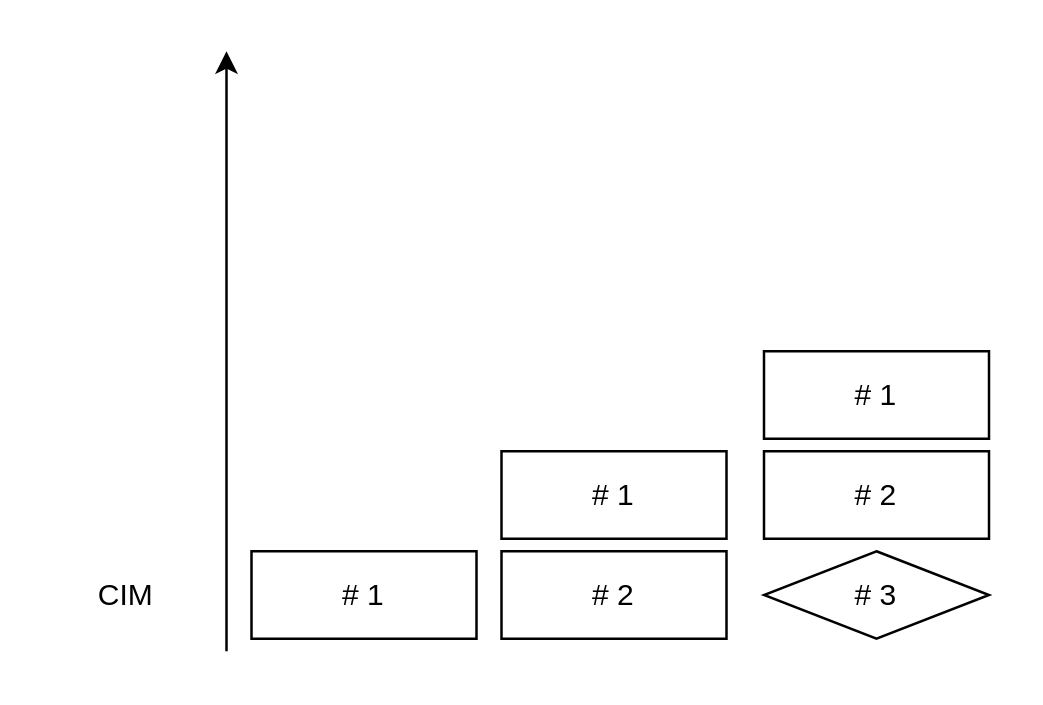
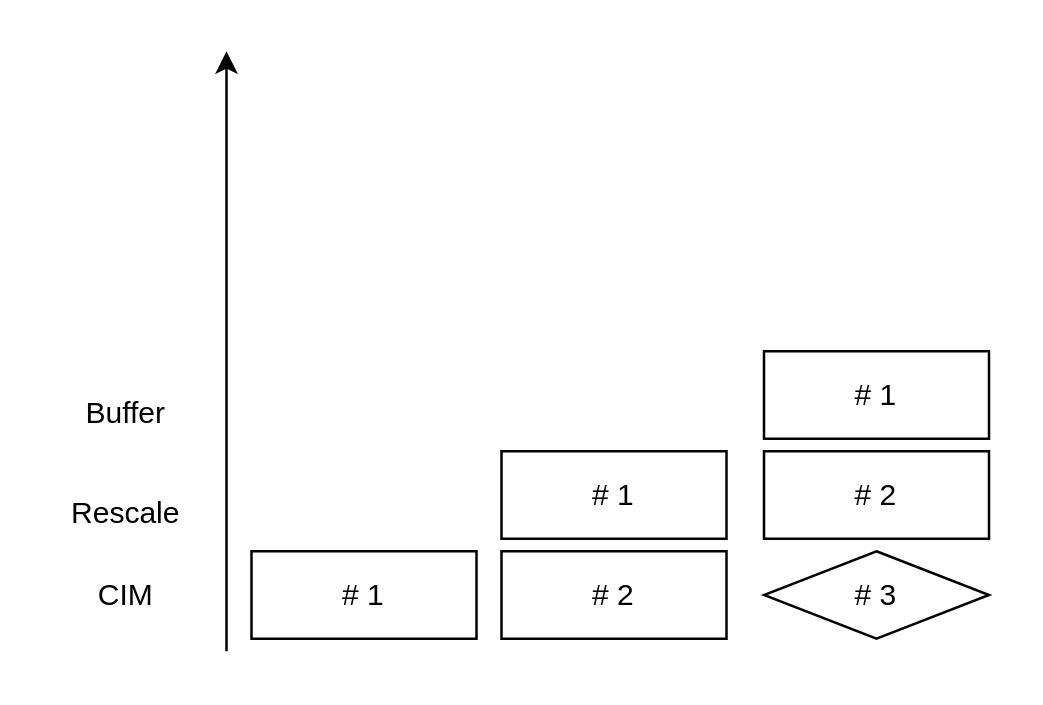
  <mxCell id="0" />
  <mxCell id="1" parent="0" />
  <mxCell id="2" value="" style="endArrow=classic;html=1;rounded=0;" edge="1" parent="1"><mxGeometry width="50" height="50" relative="1" as="geometry"><mxPoint x="90" y="260" as="sourcePoint" /><mxPoint x="90" y="20" as="targetPoint" /></mxGeometry></mxCell>
  <mxCell id="3" value="CIM" style="text;html=1;strokeColor=none;fillColor=none;align=center;verticalAlign=middle;whiteSpace=wrap;rounded=0;" vertex="1" parent="1"><mxGeometry x="20" y="222.5" width="60" height="30" as="geometry" /></mxCell>
+ <mxCell id="4" value="Buffer" style="text;html=1;strokeColor=none;fillColor=none;align=center;verticalAlign=middle;whiteSpace=wrap;rounded=0;" vertex="1" parent="1"><mxGeometry x="20" y="150" width="60" height="30" as="geometry" /></mxCell>
+ <mxCell id="5" value="Rescale" style="text;html=1;strokeColor=none;fillColor=none;align=center;verticalAlign=middle;whiteSpace=wrap;rounded=0;" vertex="1" parent="1"><mxGeometry x="20" y="190" width="60" height="30" as="geometry" /></mxCell>
  <mxCell id="6" value="# 1" style="rounded=0;whiteSpace=wrap;html=1;" vertex="1" parent="1"><mxGeometry x="100" y="220" width="90" height="35" as="geometry" /></mxCell>
  <mxCell id="7" value="# 2" style="rounded=0;whiteSpace=wrap;html=1;" vertex="1" parent="1"><mxGeometry x="200" y="220" width="90" height="35" as="geometry" /></mxCell>
  <mxCell id="8" value="# 1" style="rounded=0;whiteSpace=wrap;html=1;" vertex="1" parent="1"><mxGeometry x="200" y="180" width="90" height="35" as="geometry" /></mxCell>
  <mxCell id="9" value="# 3" style="rhombus;whiteSpace=wrap;html=1;" vertex="1" parent="1"><mxGeometry x="305" y="220" width="90" height="35" as="geometry" /></mxCell>
  <mxCell id="10" value="# 2" style="rounded=0;whiteSpace=wrap;html=1;" vertex="1" parent="1"><mxGeometry x="305" y="180" width="90" height="35" as="geometry" /></mxCell>
  <mxCell id="11" value="# 1" style="rounded=0;whiteSpace=wrap;html=1;" vertex="1" parent="1"><mxGeometry x="305" y="140" width="90" height="35" as="geometry" /></mxCell>
